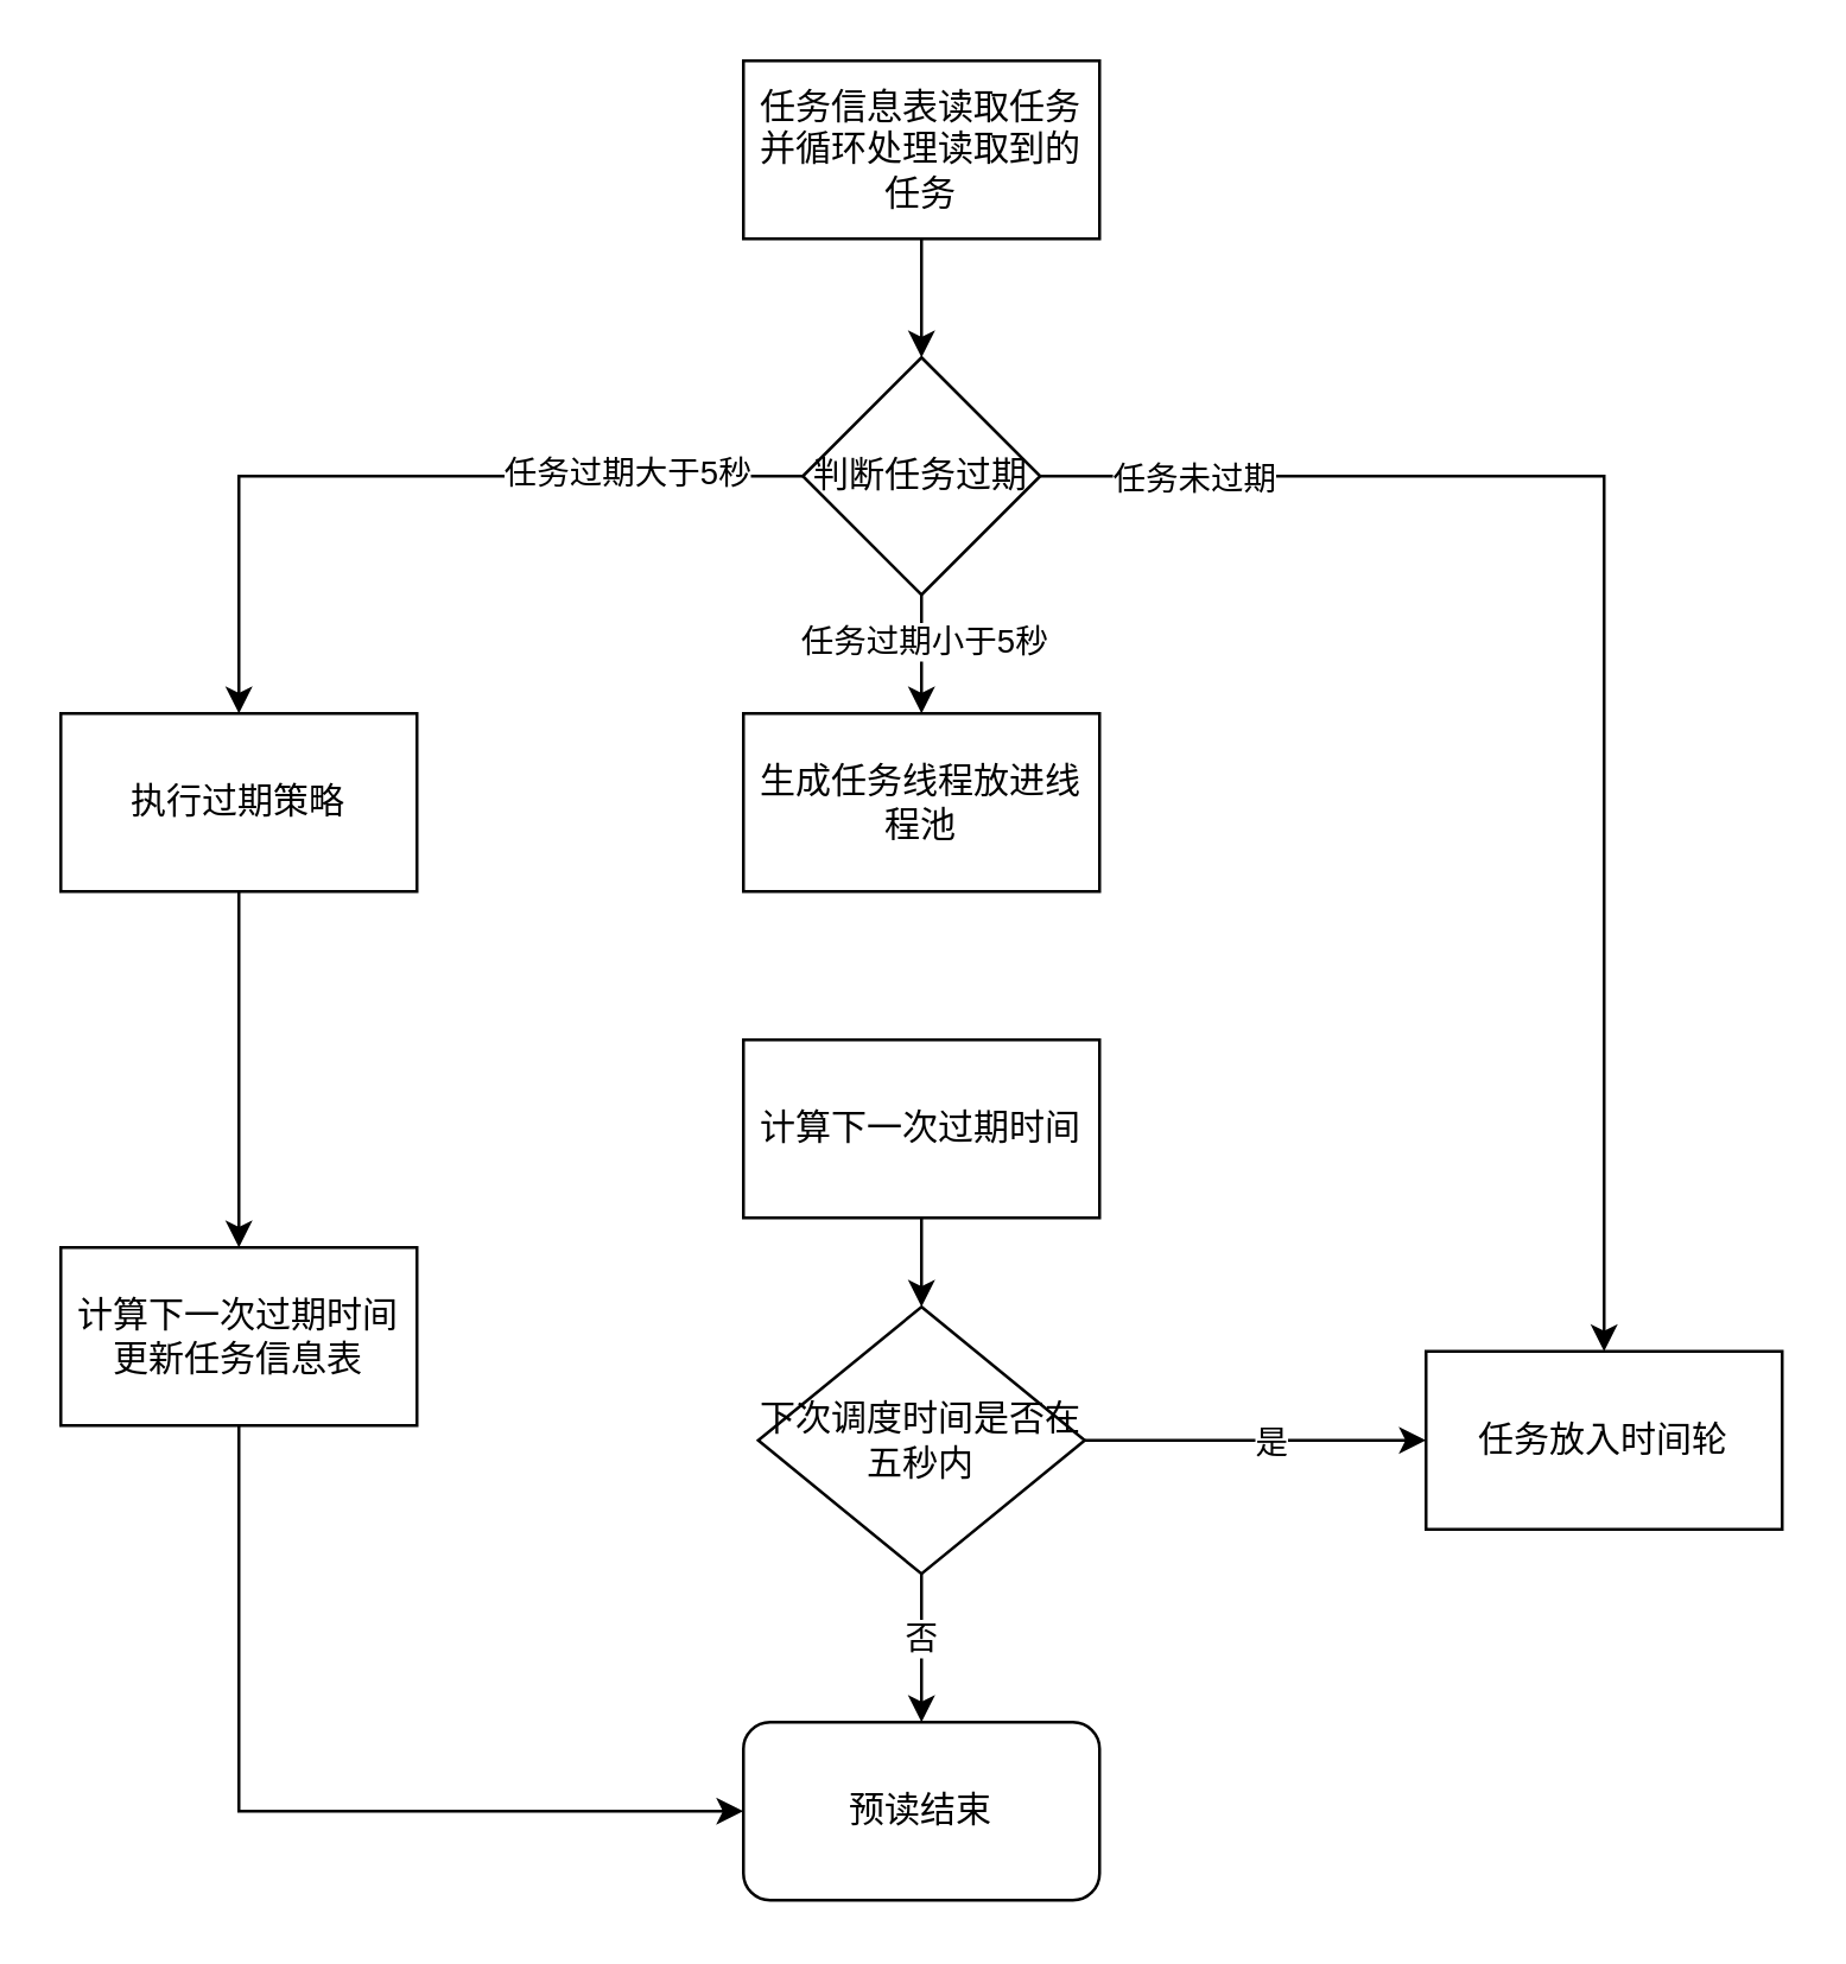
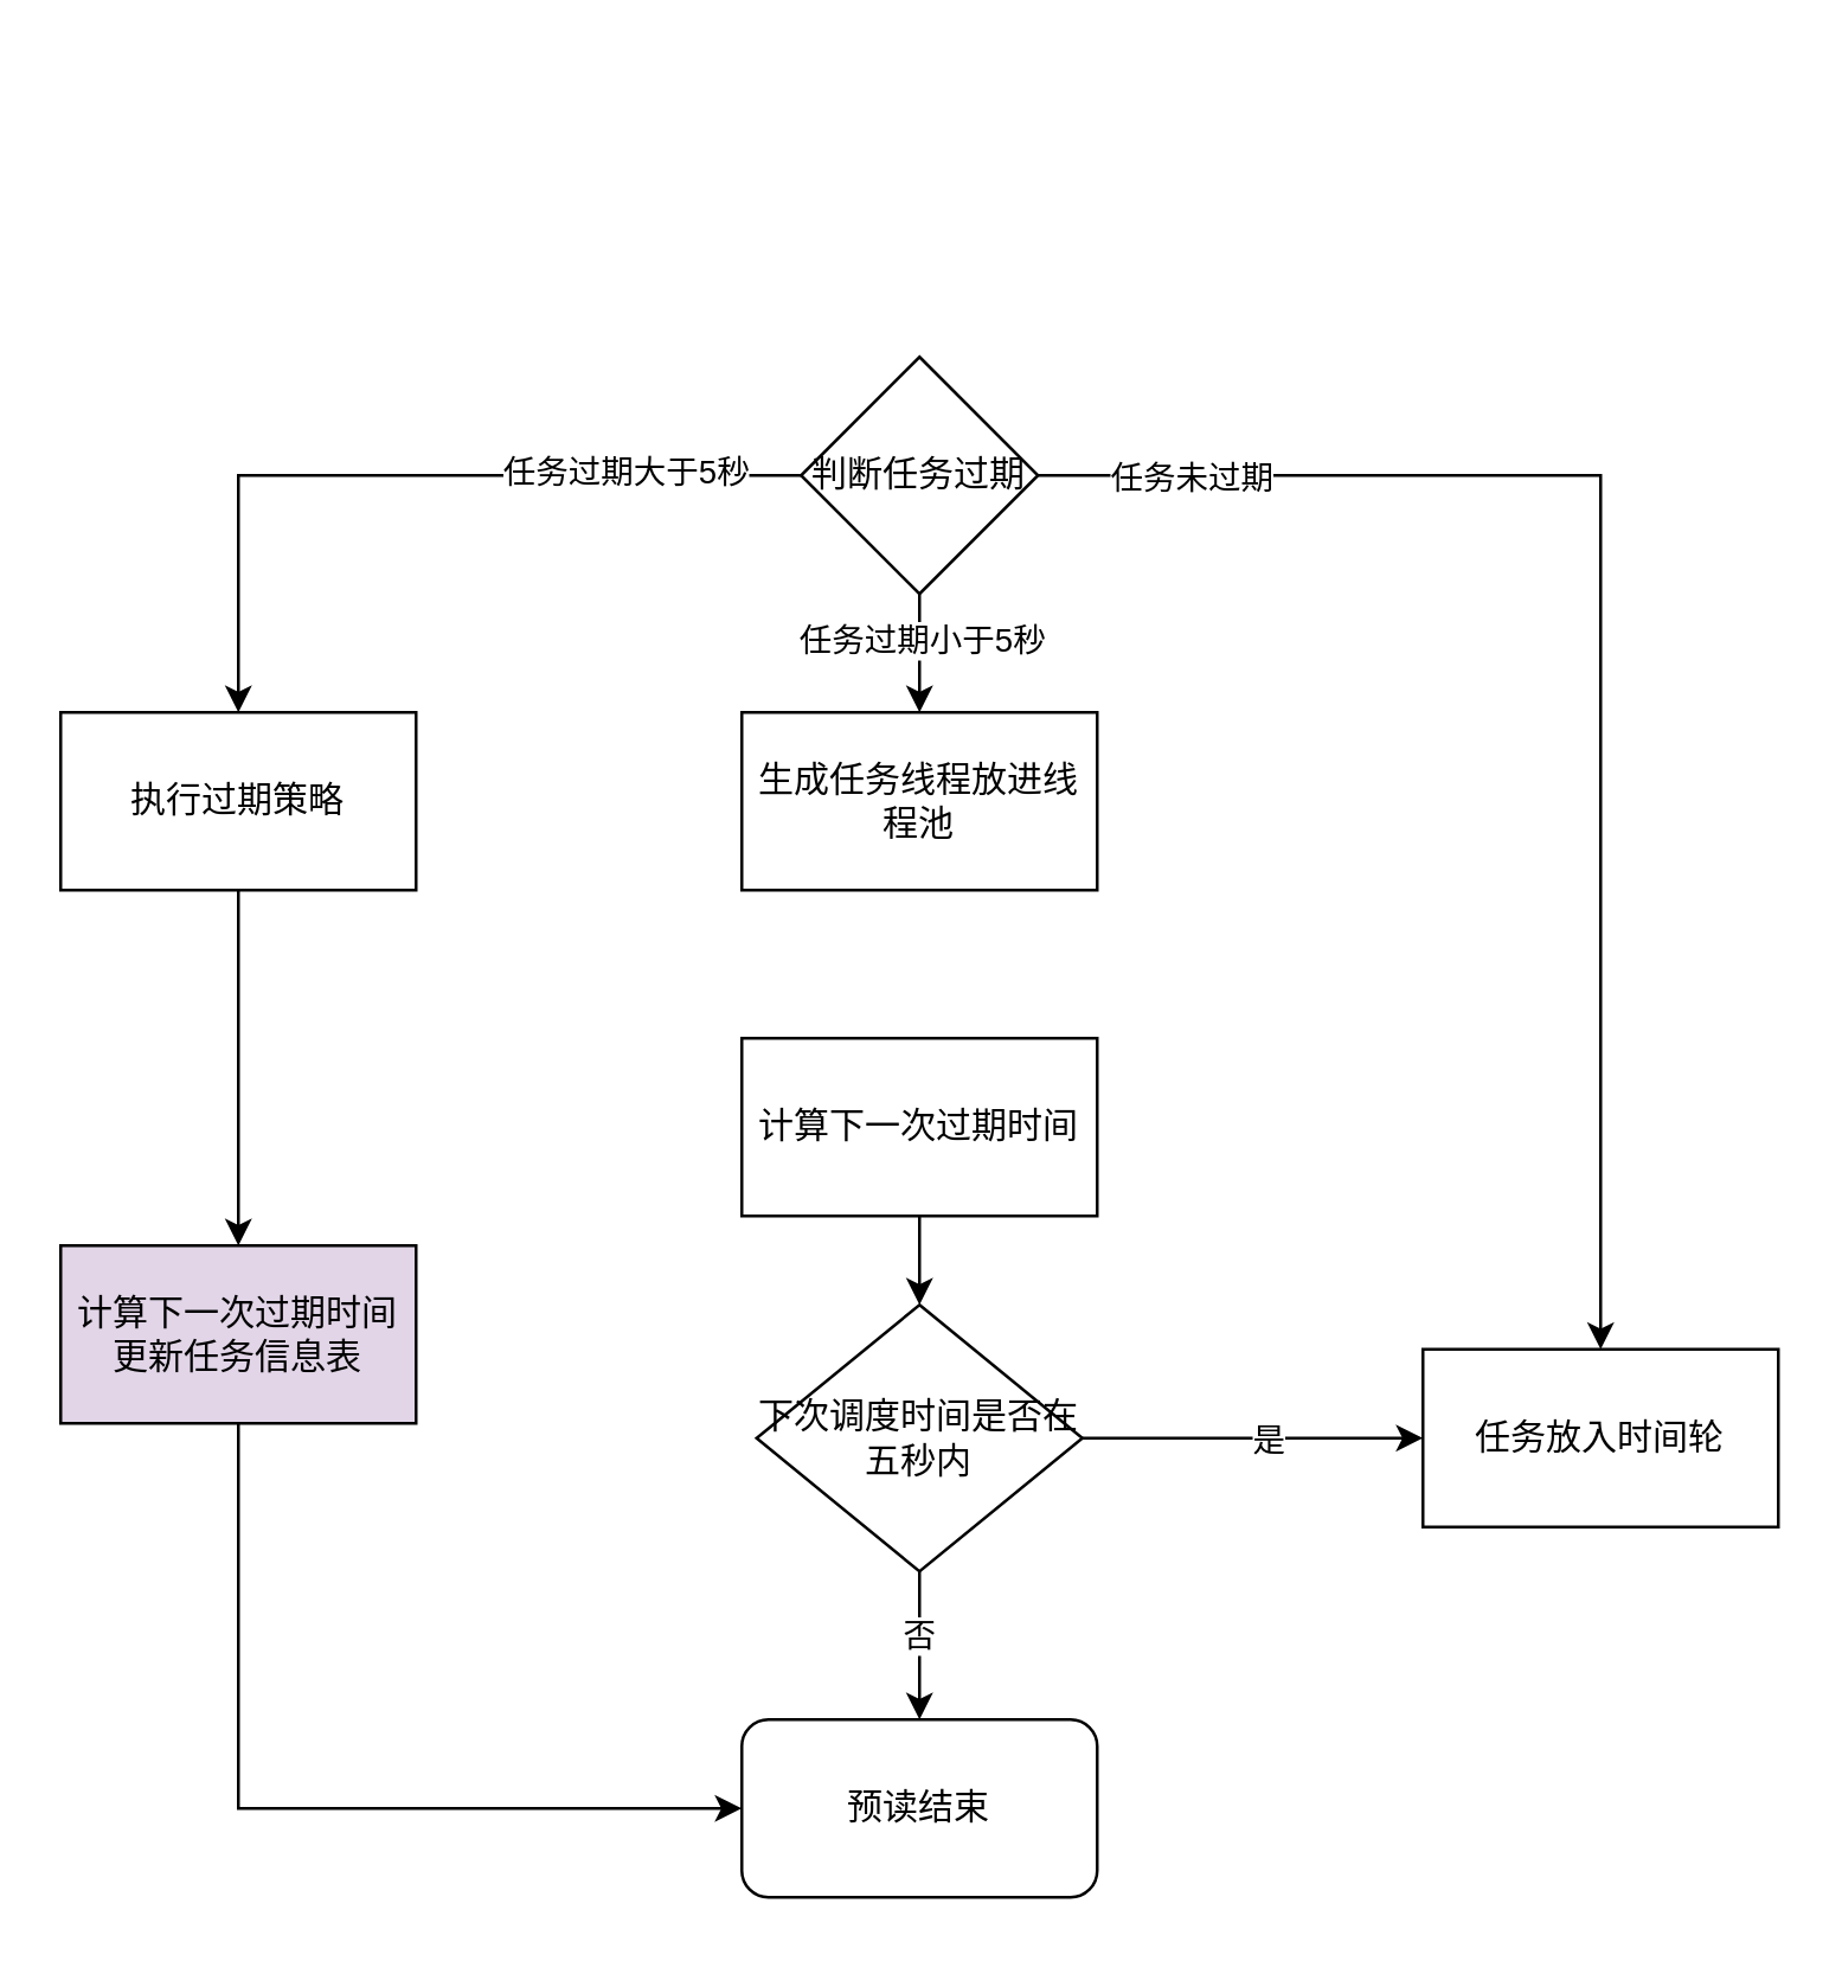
  <mxCell id="0" />
  <mxCell id="1" parent="0" />
- <mxCell id="2" style="edgeStyle=orthogonalEdgeStyle;rounded=0;orthogonalLoop=1;jettySize=auto;html=1;exitX=0.5;exitY=1;exitDx=0;exitDy=0;entryX=0.5;entryY=0;entryDx=0;entryDy=0;" edge="1" parent="1" source="3" target="10"><mxGeometry relative="1" as="geometry" /></mxCell>
- <mxCell id="3" value="任务信息表读取任务并循环处理读取到的任务" style="rounded=0;whiteSpace=wrap;html=1;" vertex="1" parent="1"><mxGeometry x="250" y="20" width="120" height="60" as="geometry" /></mxCell>
  <mxCell id="4" style="edgeStyle=orthogonalEdgeStyle;rounded=0;orthogonalLoop=1;jettySize=auto;html=1;exitX=0.5;exitY=1;exitDx=0;exitDy=0;entryX=0.5;entryY=0;entryDx=0;entryDy=0;" edge="1" parent="1" source="10" target="11"><mxGeometry relative="1" as="geometry" /></mxCell>
  <mxCell id="5" value="任务过期小于5秒" style="edgeLabel;html=1;align=center;verticalAlign=middle;resizable=0;points=[];" vertex="1" connectable="0" parent="4"><mxGeometry x="-0.267" relative="1" as="geometry"><mxPoint as="offset" /></mxGeometry></mxCell>
  <mxCell id="6" style="edgeStyle=orthogonalEdgeStyle;rounded=0;orthogonalLoop=1;jettySize=auto;html=1;exitX=1;exitY=0.5;exitDx=0;exitDy=0;entryX=0.5;entryY=0;entryDx=0;entryDy=0;" edge="1" parent="1" source="10" target="24"><mxGeometry relative="1" as="geometry" /></mxCell>
  <mxCell id="7" value="任务未过期" style="edgeLabel;html=1;align=center;verticalAlign=middle;resizable=0;points=[];" vertex="1" connectable="0" parent="6"><mxGeometry x="-0.79" relative="1" as="geometry"><mxPoint as="offset" /></mxGeometry></mxCell>
  <mxCell id="8" style="edgeStyle=orthogonalEdgeStyle;rounded=0;orthogonalLoop=1;jettySize=auto;html=1;exitX=0;exitY=0.5;exitDx=0;exitDy=0;entryX=0.5;entryY=0;entryDx=0;entryDy=0;" edge="1" parent="1" source="10" target="21"><mxGeometry relative="1" as="geometry" /></mxCell>
  <mxCell id="9" value="任务过期大于5秒" style="edgeLabel;html=1;align=center;verticalAlign=middle;resizable=0;points=[];" vertex="1" connectable="0" parent="8"><mxGeometry x="-0.556" y="-2" relative="1" as="geometry"><mxPoint as="offset" /></mxGeometry></mxCell>
  <mxCell id="10" value="判断任务过期" style="rhombus;whiteSpace=wrap;html=1;" vertex="1" parent="1"><mxGeometry x="270" y="120" width="80" height="80" as="geometry" /></mxCell>
  <mxCell id="11" value="生成任务线程放进线程池" style="rounded=0;whiteSpace=wrap;html=1;" vertex="1" parent="1"><mxGeometry x="250" y="240" width="120" height="60" as="geometry" /></mxCell>
  <mxCell id="12" style="edgeStyle=orthogonalEdgeStyle;rounded=0;orthogonalLoop=1;jettySize=auto;html=1;exitX=0.5;exitY=1;exitDx=0;exitDy=0;" edge="1" parent="1" source="13" target="18"><mxGeometry relative="1" as="geometry" /></mxCell>
  <mxCell id="13" value="计算下一次过期时间" style="rounded=0;whiteSpace=wrap;html=1;" vertex="1" parent="1"><mxGeometry x="250" y="350" width="120" height="60" as="geometry" /></mxCell>
  <mxCell id="14" style="edgeStyle=orthogonalEdgeStyle;rounded=0;orthogonalLoop=1;jettySize=auto;html=1;exitX=1;exitY=0.5;exitDx=0;exitDy=0;entryX=0;entryY=0.5;entryDx=0;entryDy=0;" edge="1" parent="1" source="18" target="24"><mxGeometry relative="1" as="geometry" /></mxCell>
  <mxCell id="15" value="是" style="edgeLabel;html=1;align=center;verticalAlign=middle;resizable=0;points=[];" vertex="1" connectable="0" parent="14"><mxGeometry x="0.072" relative="1" as="geometry"><mxPoint as="offset" /></mxGeometry></mxCell>
  <mxCell id="16" style="edgeStyle=orthogonalEdgeStyle;rounded=0;orthogonalLoop=1;jettySize=auto;html=1;exitX=0.5;exitY=1;exitDx=0;exitDy=0;entryX=0.5;entryY=0;entryDx=0;entryDy=0;" edge="1" parent="1" source="18" target="19"><mxGeometry relative="1" as="geometry" /></mxCell>
  <mxCell id="17" value="否" style="edgeLabel;html=1;align=center;verticalAlign=middle;resizable=0;points=[];" vertex="1" connectable="0" parent="16"><mxGeometry x="-0.147" y="-1" relative="1" as="geometry"><mxPoint as="offset" /></mxGeometry></mxCell>
  <mxCell id="18" value="下次调度时间是否在五秒内" style="rhombus;whiteSpace=wrap;html=1;" vertex="1" parent="1"><mxGeometry x="255" y="440" width="110" height="90" as="geometry" /></mxCell>
  <mxCell id="19" value="预读结束" style="rounded=1;whiteSpace=wrap;html=1;" vertex="1" parent="1"><mxGeometry x="250" y="580" width="120" height="60" as="geometry" /></mxCell>
  <mxCell id="20" style="edgeStyle=orthogonalEdgeStyle;rounded=0;orthogonalLoop=1;jettySize=auto;html=1;exitX=0.5;exitY=1;exitDx=0;exitDy=0;" edge="1" parent="1" source="21" target="23"><mxGeometry relative="1" as="geometry" /></mxCell>
  <mxCell id="21" value="执行过期策略" style="rounded=0;whiteSpace=wrap;html=1;" vertex="1" parent="1"><mxGeometry x="20" y="240" width="120" height="60" as="geometry" /></mxCell>
  <mxCell id="22" style="edgeStyle=orthogonalEdgeStyle;rounded=0;orthogonalLoop=1;jettySize=auto;html=1;exitX=0.5;exitY=1;exitDx=0;exitDy=0;entryX=0;entryY=0.5;entryDx=0;entryDy=0;" edge="1" parent="1" source="23" target="19"><mxGeometry relative="1" as="geometry" /></mxCell>
- <mxCell id="23" value="计算下一次过期时间更新任务信息表" style="rounded=0;whiteSpace=wrap;html=1;" vertex="1" parent="1"><mxGeometry x="20" y="420" width="120" height="60" as="geometry" /></mxCell>
+ <mxCell id="23" value="计算下一次过期时间更新任务信息表" style="rounded=0;whiteSpace=wrap;html=1;fillColor=#e1d5e7;" vertex="1" parent="1"><mxGeometry x="20" y="420" width="120" height="60" as="geometry" /></mxCell>
  <mxCell id="24" value="任务放入时间轮" style="rounded=0;whiteSpace=wrap;html=1;" vertex="1" parent="1"><mxGeometry x="480" y="455" width="120" height="60" as="geometry" /></mxCell>
